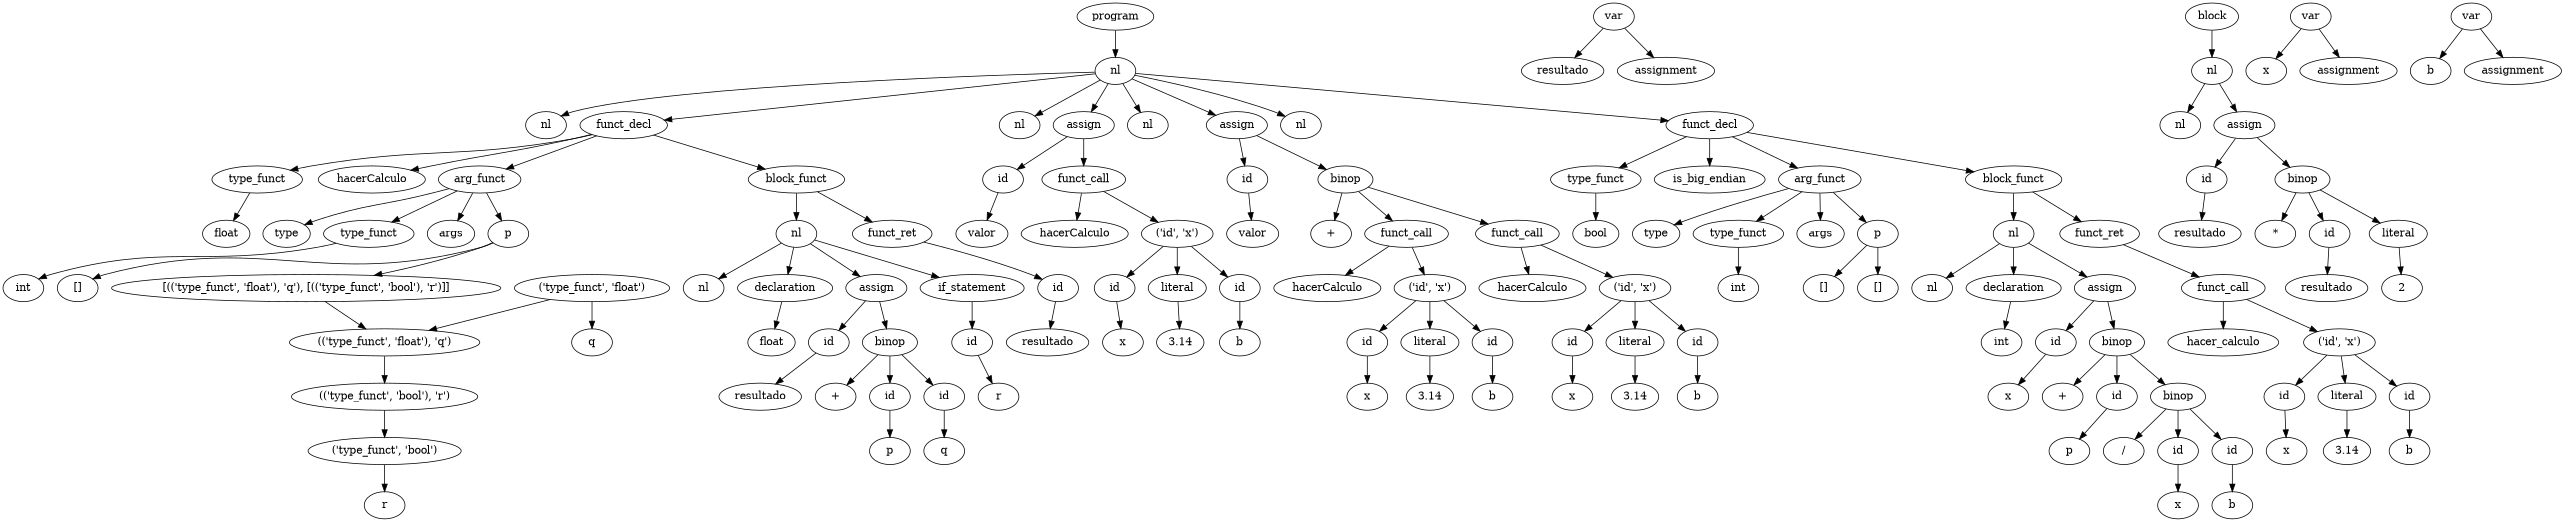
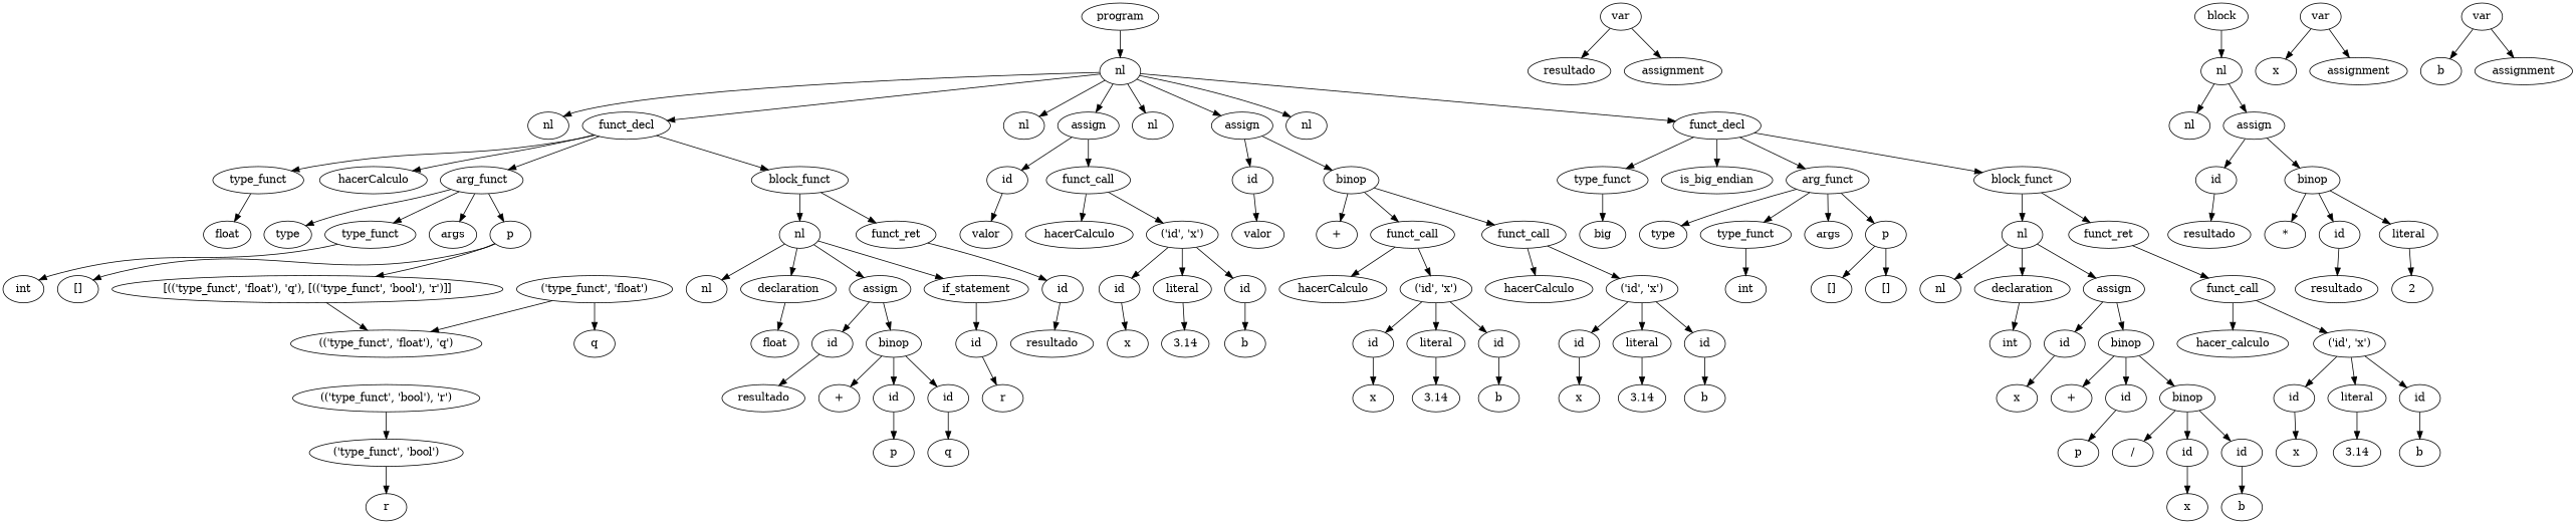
  digraph {
    n1 [label=program]
    n2 [label=nl]
    n3 [label=nl]
    n4 [label=funct_decl]
    n5 [label=nl]
    n6 [label=assign]
    n7 [label=nl]
    n8 [label=assign]
    n9 [label=nl]
    n10 [label=funct_decl]
    n11 [label=type_funct]
    n12 [label=hacerCalculo]
    n13 [label=arg_funct]
    n14 [label=block_funct]
    n15 [label=id]
    n16 [label=funct_call]
    n17 [label=id]
    n18 [label=binop]
    n19 [label=type_funct]
    n20 [label=is_big_endian]
    n21 [label=arg_funct]
    n22 [label=block_funct]
    n23 [label=float]
    n24 [label=type]
    n25 [label=type_funct]
    n26 [label=args]
    n27 [label=p]
    n28 [label=nl]
    n29 [label=funct_ret]
    n30 [label=int]
    n31 [label="[]"]
    n32 [label="[(('type_funct', 'float'), 'q'), [(('type_funct', 'bool'), 'r')]]"]
    n33 [label="(('type_funct', 'float'), 'q')"]
    n34 [label="(('type_funct', 'bool'), 'r')"]
    n35 [label="('type_funct', 'float')"]
    n36 [label=q]
    n37 [label="('type_funct', 'bool')"]
    n38 [label=r]
    n39 [label=nl]
    n40 [label=declaration]
    n41 [label=assign]
    n42 [label=if_statement]
    n43 [label=id]
    n44 [label=float]
    n45 [label=id]
    n46 [label=binop]
    n47 [label=id]
    n48 [label=var]
    n49 [label=resultado]
    n50 [label=assignment]
    n51 [label=resultado]
    n52 [label="+"]
    n53 [label=id]
    n54 [label=id]
    n55 [label=p]
    n56 [label=q]
    n57 [label=r]
    n58 [label=block]
    n59 [label=nl]
    n60 [label=nl]
    n61 [label=assign]
    n62 [label=id]
    n63 [label=binop]
    n64 [label=resultado]
    n65 [label="*"]
    n66 [label=id]
    n67 [label=literal]
    n68 [label=resultado]
    n69 [label=2]
    n70 [label=resultado]
    n71 [label=valor]
    n72 [label=hacerCalculo]
    n73 [label="('id', 'x')"]
    n74 [label=id]
    n75 [label=literal]
    n76 [label=id]
    n77 [label=x]
    n78 [label=3.14]
    n79 [label=b]
    n80 [label=valor]
    n81 [label="+"]
    n82 [label=funct_call]
    n83 [label=funct_call]
    n84 [label=hacerCalculo]
    n85 [label="('id', 'x')"]
    n86 [label=hacerCalculo]
    n87 [label="('id', 'x')"]
    n88 [label=id]
    n89 [label=literal]
    n90 [label=id]
    n91 [label=x]
    n92 [label=3.14]
    n93 [label=b]
    n94 [label=id]
    n95 [label=literal]
    n96 [label=id]
    n97 [label=x]
    n98 [label=3.14]
    n99 [label=b]
-   n100 [label=bool]
+   n100 [label=big]
    n101 [label=type]
    n102 [label=type_funct]
    n103 [label=args]
    n104 [label=p]
    n105 [label=nl]
    n106 [label=funct_ret]
    n107 [label=int]
    n108 [label="[]"]
    n109 [label="[]"]
    n110 [label=nl]
    n111 [label=declaration]
    n112 [label=assign]
    n113 [label=funct_call]
    n114 [label=int]
    n115 [label=id]
    n116 [label=binop]
    n117 [label=var]
    n118 [label=x]
    n119 [label=assignment]
    n120 [label=var]
    n121 [label=b]
    n122 [label=assignment]
    n123 [label=x]
    n124 [label="+"]
    n125 [label=id]
    n126 [label=binop]
    n127 [label=p]
    n128 [label="/"]
    n129 [label=id]
    n130 [label=id]
    n131 [label=x]
    n132 [label=b]
    n133 [label=hacer_calculo]
    n134 [label="('id', 'x')"]
    n135 [label=id]
    n136 [label=literal]
    n137 [label=id]
    n138 [label=x]
    n139 [label=3.14]
    n140 [label=b]
    n1 -> n2
    n2 -> n3
    n2 -> n4
    n2 -> n5
    n2 -> n6
    n2 -> n7
    n2 -> n8
    n2 -> n9
    n2 -> n10
    n4 -> n11
    n4 -> n12
    n4 -> n13
    n4 -> n14
    n6 -> n15
    n6 -> n16
    n8 -> n17
    n8 -> n18
    n10 -> n19
    n10 -> n20
    n10 -> n21
    n10 -> n22
    n11 -> n23
    n13 -> n24
    n13 -> n25
    n13 -> n26
    n13 -> n27
    n14 -> n28
    n14 -> n29
    n15 -> n71
    n16 -> n72
    n16 -> n73
    n17 -> n80
    n18 -> n81
    n18 -> n82
    n18 -> n83
    n19 -> n100
    n21 -> n101
    n21 -> n102
    n21 -> n103
    n21 -> n104
    n22 -> n105
    n22 -> n106
    n25 -> n30
    n27 -> n31
    n27 -> n32
    n28 -> n39
    n28 -> n40
    n28 -> n41
    n28 -> n42
    n29 -> n43
    n32 -> n33
-   n33 -> n34
    n34 -> n37
    n35 -> n33
    n35 -> n36
    n37 -> n38
    n40 -> n44
    n41 -> n45
    n41 -> n46
    n42 -> n47
    n43 -> n70
    n45 -> n51
    n46 -> n52
    n46 -> n53
    n46 -> n54
    n47 -> n57
    n48 -> n49
    n48 -> n50
    n53 -> n55
    n54 -> n56
    n58 -> n59
    n59 -> n60
    n59 -> n61
    n61 -> n62
    n61 -> n63
    n62 -> n64
    n63 -> n65
    n63 -> n66
    n63 -> n67
    n66 -> n68
    n67 -> n69
    n73 -> n74
    n73 -> n75
    n73 -> n76
    n74 -> n77
    n75 -> n78
    n76 -> n79
    n82 -> n84
    n82 -> n85
    n83 -> n86
    n83 -> n87
    n85 -> n88
    n85 -> n89
    n85 -> n90
    n87 -> n94
    n87 -> n95
    n87 -> n96
    n88 -> n91
    n89 -> n92
    n90 -> n93
    n94 -> n97
    n95 -> n98
    n96 -> n99
    n102 -> n107
    n104 -> n108
    n104 -> n109
    n105 -> n110
    n105 -> n111
    n105 -> n112
    n106 -> n113
    n111 -> n114
    n112 -> n115
    n112 -> n116
    n113 -> n133
    n113 -> n134
    n115 -> n123
    n116 -> n124
    n116 -> n125
    n116 -> n126
    n117 -> n118
    n117 -> n119
    n120 -> n121
    n120 -> n122
    n125 -> n127
    n126 -> n128
    n126 -> n129
    n126 -> n130
    n129 -> n131
    n130 -> n132
    n134 -> n135
    n134 -> n136
    n134 -> n137
    n135 -> n138
    n136 -> n139
    n137 -> n140
  }
